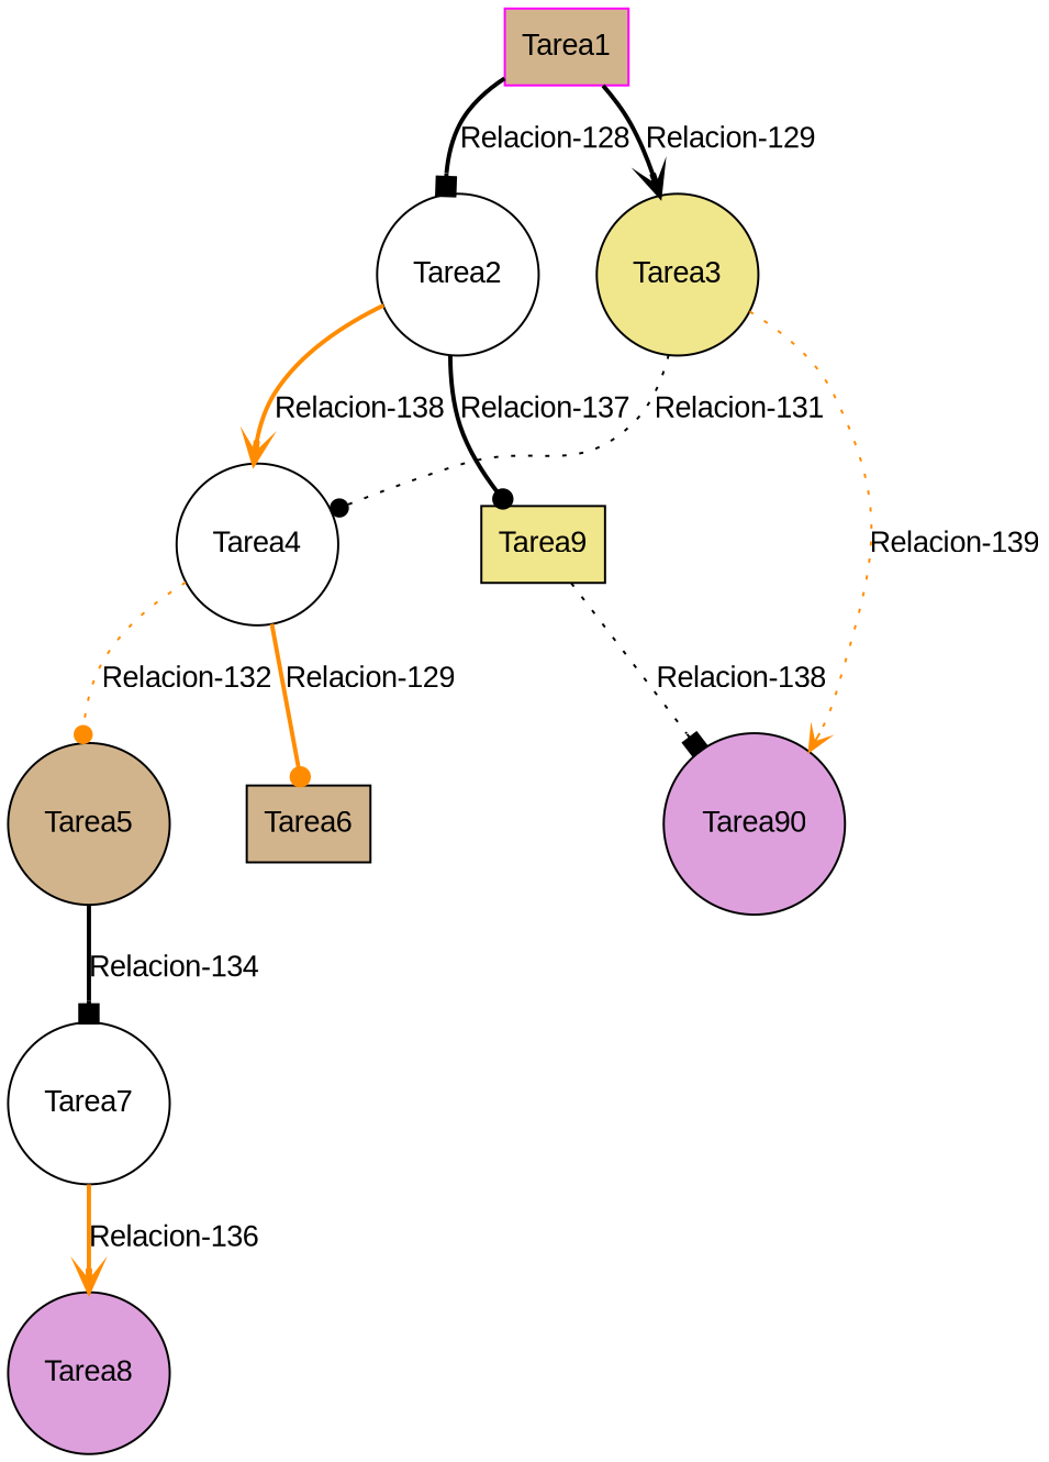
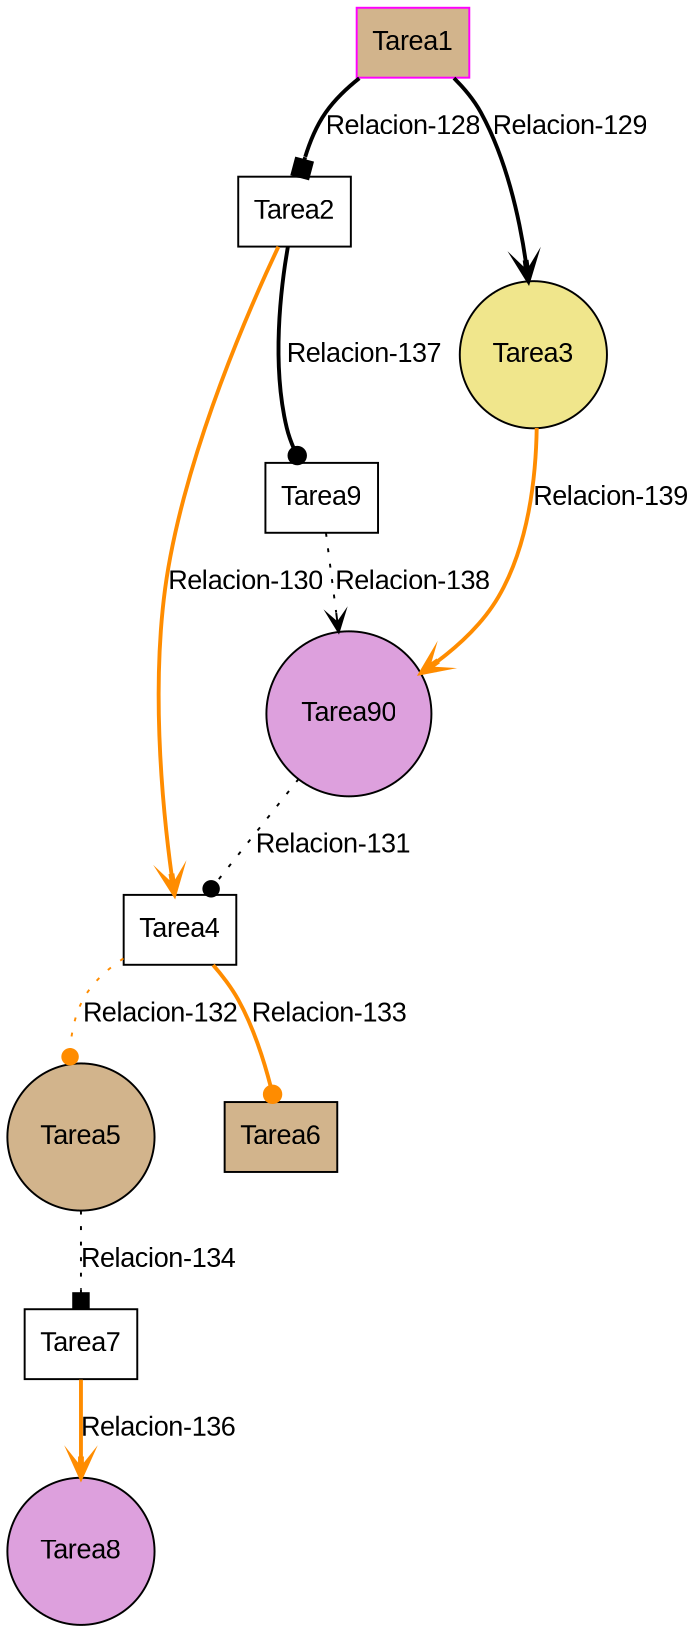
  strict digraph {
    fontname="Liberation Sans"
    node [color=black fillcolor=tan fontname="Liberation Sans" shape=circle style=filled]
    edge [arrowhead=vee color=black fontname="Liberation Sans" style=bold]
    n1 [color=magenta label=Tarea1 shape=box]
-   n2 [fillcolor=white label=Tarea2]
+   n2 [fillcolor=white label=Tarea2 shape=box]
    n3 [fillcolor=khaki label=Tarea3]
-   n4 [fillcolor=white label=Tarea4]
-   n5 [fillcolor=khaki label=Tarea9 shape=box]
+   n4 [fillcolor=white label=Tarea4 shape=box]
+   n5 [fillcolor=white label=Tarea9 shape=box]
    n6 [fillcolor=plum label=Tarea90]
    n7 [label=Tarea5]
    n8 [label=Tarea6 shape=box]
-   n9 [fillcolor=white label=Tarea7]
+   n9 [fillcolor=white label=Tarea7 shape=box]
    n10 [fillcolor=plum label=Tarea8]
    n1 -> n2 [arrowhead=box label="Relacion-128"]
    n1 -> n3 [label="Relacion-129"]
-   n2 -> n4 [color=darkorange label="Relacion-138"]
+   n2 -> n4 [color=darkorange label="Relacion-130"]
    n2 -> n5 [arrowhead=dot label="Relacion-137"]
-   n3 -> n4 [arrowhead=dot label="Relacion-131" style=dotted]
-   n3 -> n6 [color=darkorange label="Relacion-139" style=dotted]
+   n6 -> n4 [arrowhead=dot label="Relacion-131" style=dotted]
+   n3 -> n6 [color=darkorange label="Relacion-139"]
    n4 -> n7 [arrowhead=dot color=darkorange label="Relacion-132" style=dotted]
-   n4 -> n8 [arrowhead=dot color=darkorange label="Relacion-129"]
-   n5 -> n6 [arrowhead=box label="Relacion-138" style=dotted]
-   n7 -> n9 [arrowhead=box label="Relacion-134"]
+   n4 -> n8 [arrowhead=dot color=darkorange label="Relacion-133"]
+   n5 -> n6 [label="Relacion-138" style=dotted]
+   n7 -> n9 [arrowhead=box label="Relacion-134" style=dotted]
    n9 -> n10 [color=darkorange label="Relacion-136"]
  }
